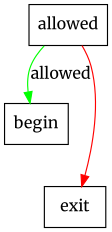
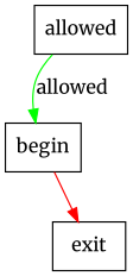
  digraph {
    fontname=Merriweather
    node [fontname=Merriweather shape=box]
    edge [fontname=Merriweather]
    begin
    exit
    allowed
-   allowed -> exit [color=red]
+   begin -> exit [color=red]
    allowed -> begin [color=green label=allowed]
  }
